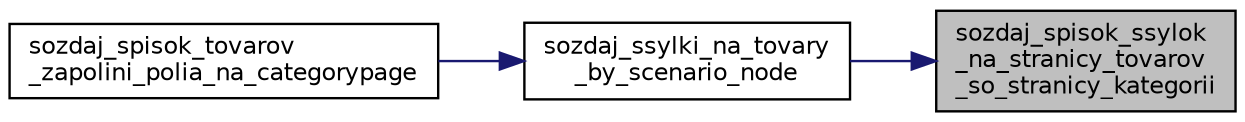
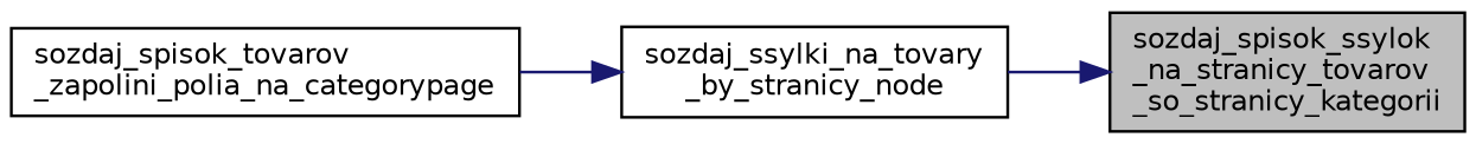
  digraph {
    rankdir=RL
    node [color=black fillcolor=white fontname=Helvetica fontsize=10 shape=record style=filled]
    edge [color=midnightblue dir=back fontname=Helvetica fontsize=10 labelfontname=Helvetica labelfontsize=10 style=solid]
    n1 [fillcolor=grey75 fontcolor=black height=0.2 label="sozdaj_spisok_ssylok\l_na_stranicy_tovarov\l_so_stranicy_kategorii" width=0.4]
-   n2 [height=0.2 label="sozdaj_ssylki_na_tovary\l_by_scenario_node" width=0.4]
+   n2 [height=0.2 label="sozdaj_ssylki_na_tovary\l_by_stranicy_node" width=0.4]
    n3 [height=0.2 label="sozdaj_spisok_tovarov\l_zapolini_polia_na_categorypage" width=0.4]
    n1 -> n2
    n2 -> n3
  }
